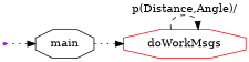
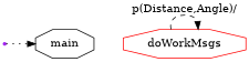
  digraph {
    rankdir=LR
    node [shape=octagon]
    edge [style=dotted]
    iniziale [shape=point color=purple]
    main [color=black]
    doWorkMsgs [color=red]
    iniziale -> main
-   main -> doWorkMsgs
    doWorkMsgs -> doWorkMsgs [label="p(Distance,Angle)/" style=dashed]
  }
